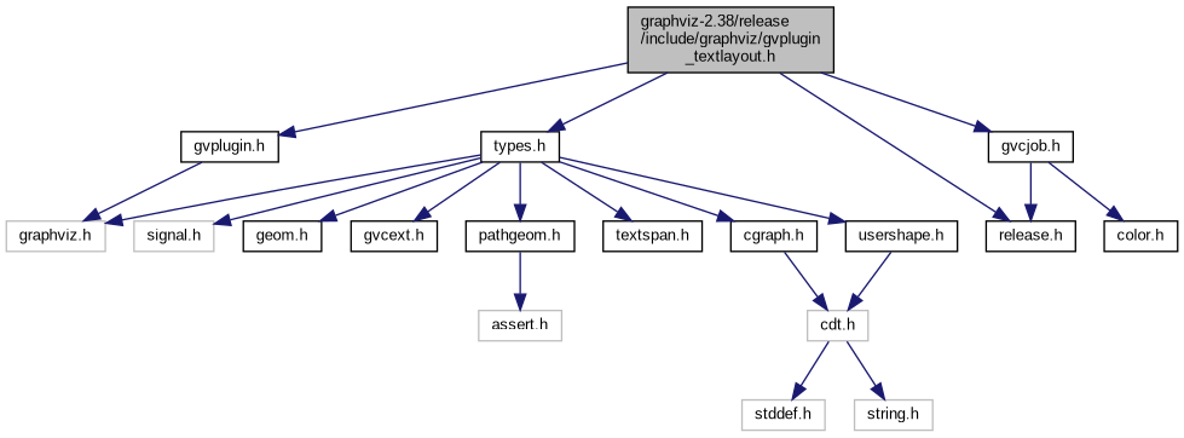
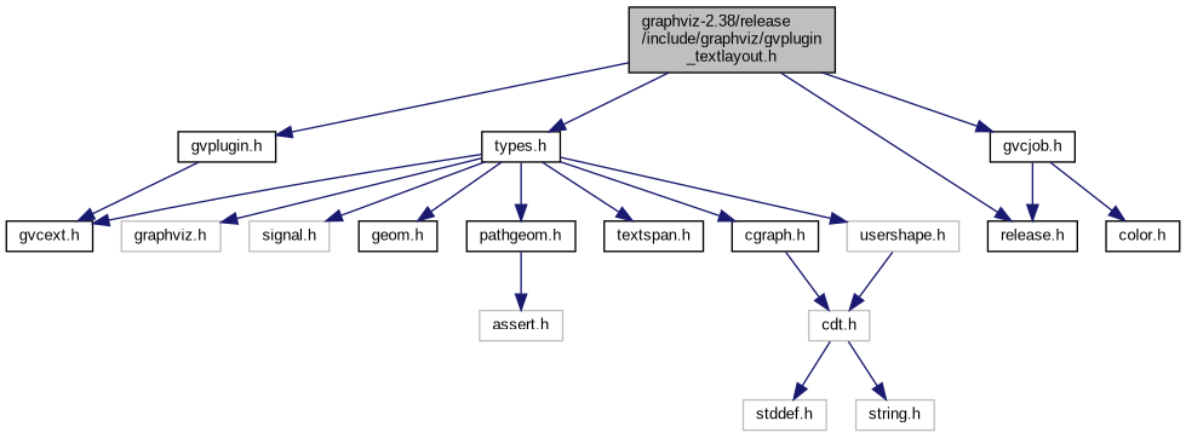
  digraph {
    fontname="Liberation Sans"
    node [color=black fontname="Liberation Sans" fontsize=10 shape=record]
    edge [color=midnightblue fontname="Liberation Sans" fontsize=10 labelfontname=Helvetica labelfontsize=10 style=solid]
    n1 [fillcolor=grey75 fontcolor=black height=0.2 label="graphviz-2.38/release\l/include/graphviz/gvplugin\l_textlayout.h" style=filled width=0.4]
    n2 [height=0.2 label="types.h" width=0.4]
    n3 [height=0.2 label="gvplugin.h" width=0.4]
    n4 [height=0.2 label="gvcjob.h" width=0.4]
    n5 [height=0.2 label="release.h" width=0.4]
    n6 [color=grey75 height=0.2 label="graphviz.h" width=0.4]
    n7 [color=grey75 height=0.2 label="signal.h" width=0.4]
    n8 [height=0.2 label="geom.h" width=0.4]
    n9 [height=0.2 label="gvcext.h" width=0.4]
    n10 [height=0.2 label="pathgeom.h" width=0.4]
    n11 [height=0.2 label="textspan.h" width=0.4]
    n12 [height=0.2 label="cgraph.h" width=0.4]
-   n13 [height=0.2 label="usershape.h" width=0.4]
+   n13 [color=grey75 height=0.2 label="usershape.h" width=0.4]
    n14 [height=0.2 label="color.h" width=0.4]
    n15 [color=grey75 height=0.2 label="assert.h" width=0.4]
    n16 [color=grey75 height=0.2 label="cdt.h" width=0.4]
    n17 [color=grey75 height=0.2 label="stddef.h" width=0.4]
    n18 [color=grey75 height=0.2 label="string.h" width=0.4]
    n1 -> n2
    n1 -> n3
    n1 -> n4
    n1 -> n5
    n2 -> n6
    n2 -> n7
    n2 -> n8
    n2 -> n9
    n2 -> n10
    n2 -> n11
    n2 -> n12
    n2 -> n13
-   n3 -> n6
+   n3 -> n9
    n4 -> n5
    n4 -> n14
    n10 -> n15
    n12 -> n16
    n13 -> n16
    n16 -> n17
    n16 -> n18
  }
